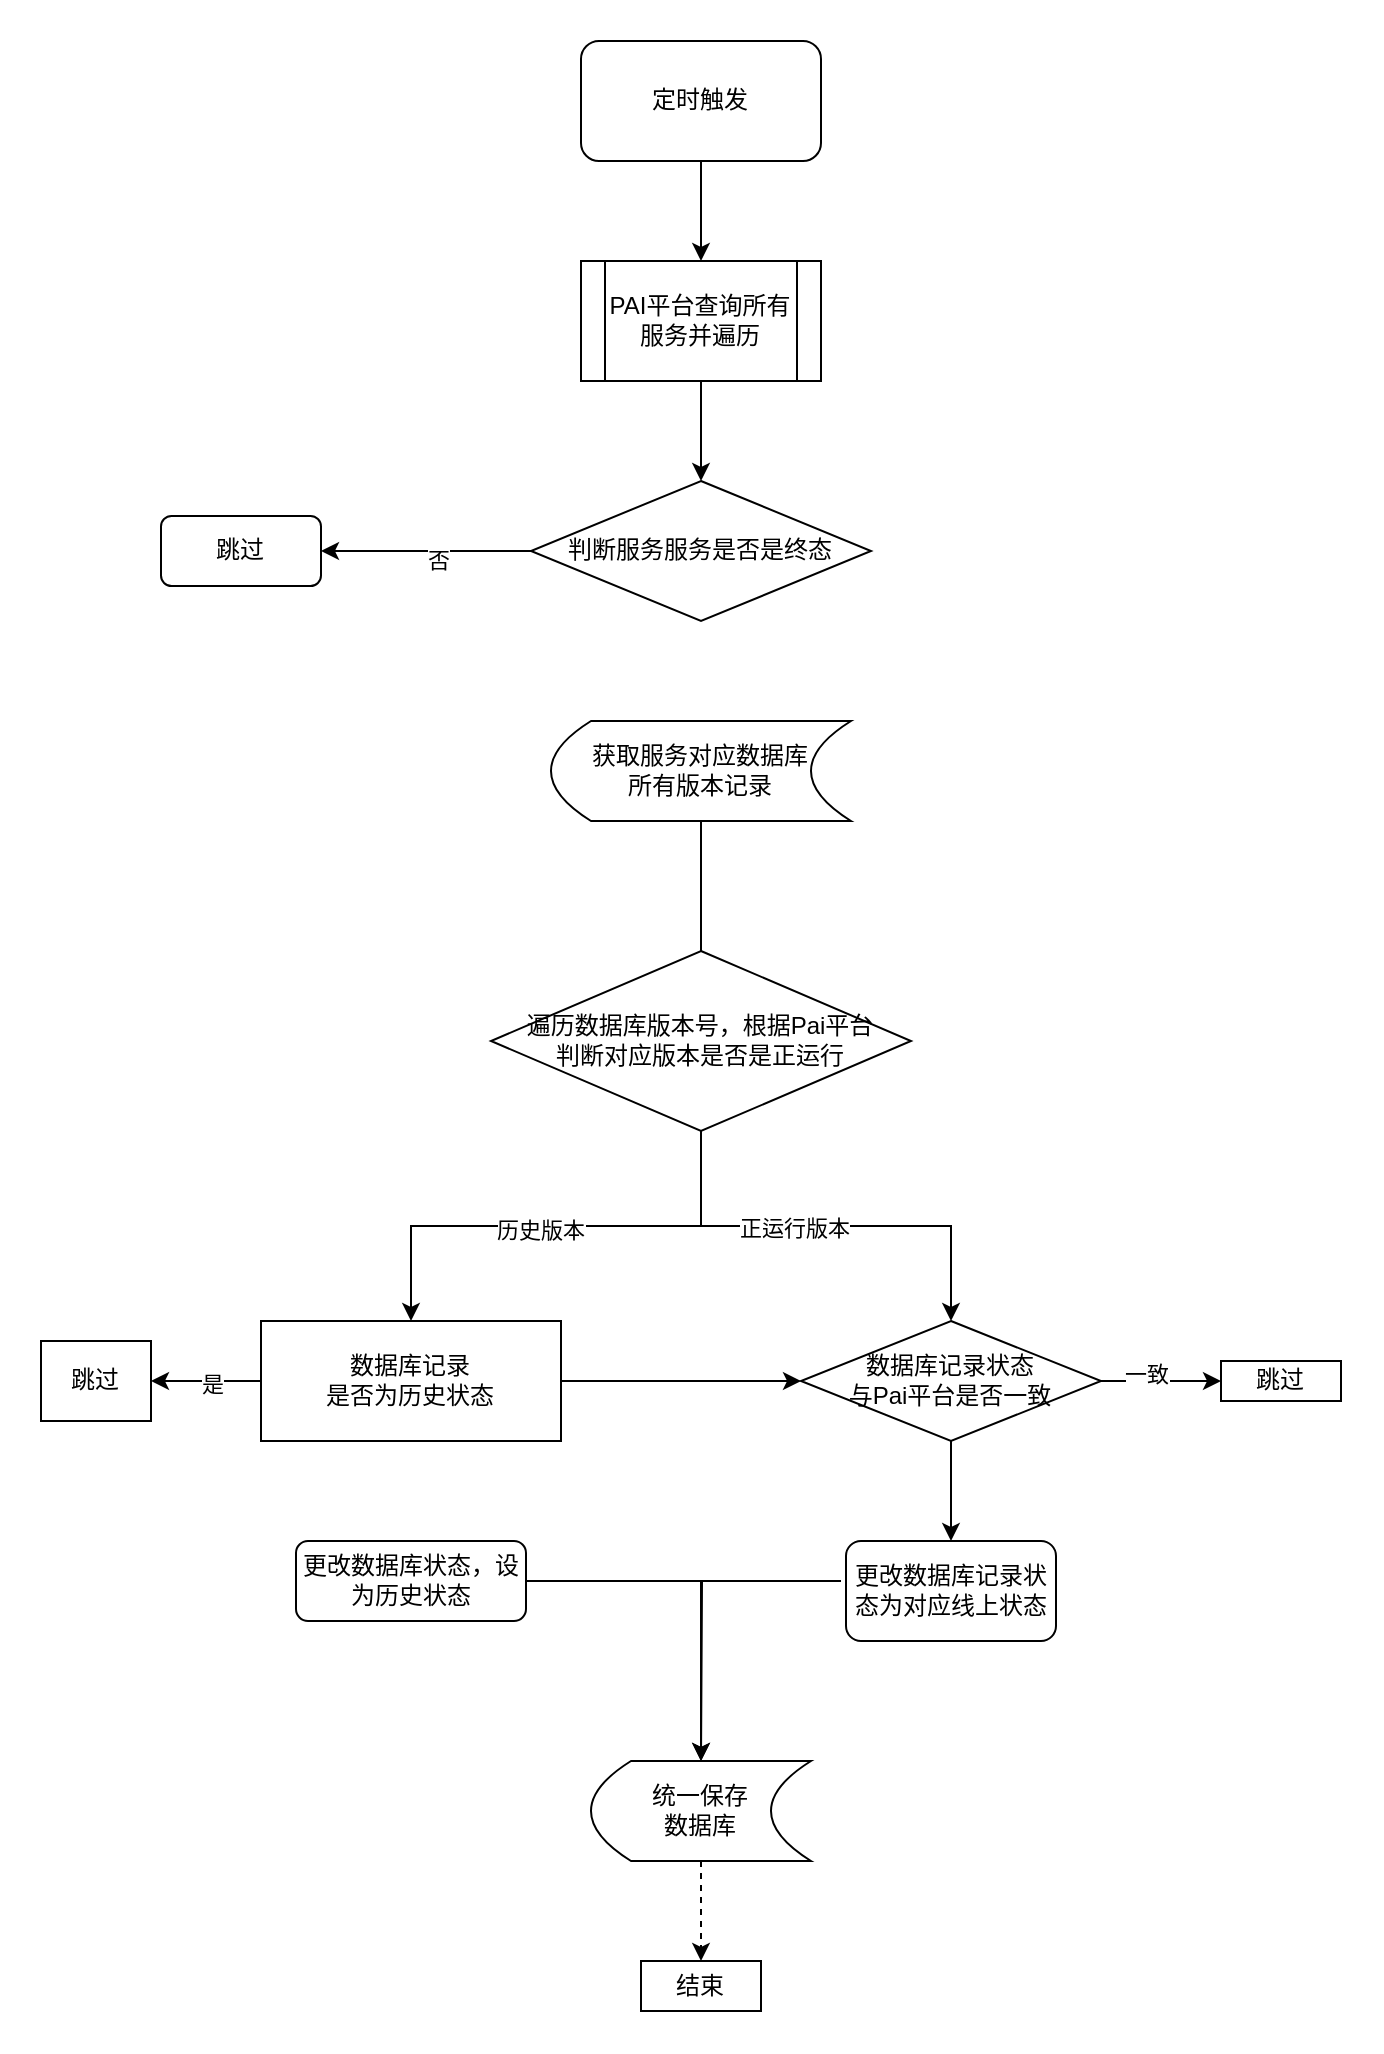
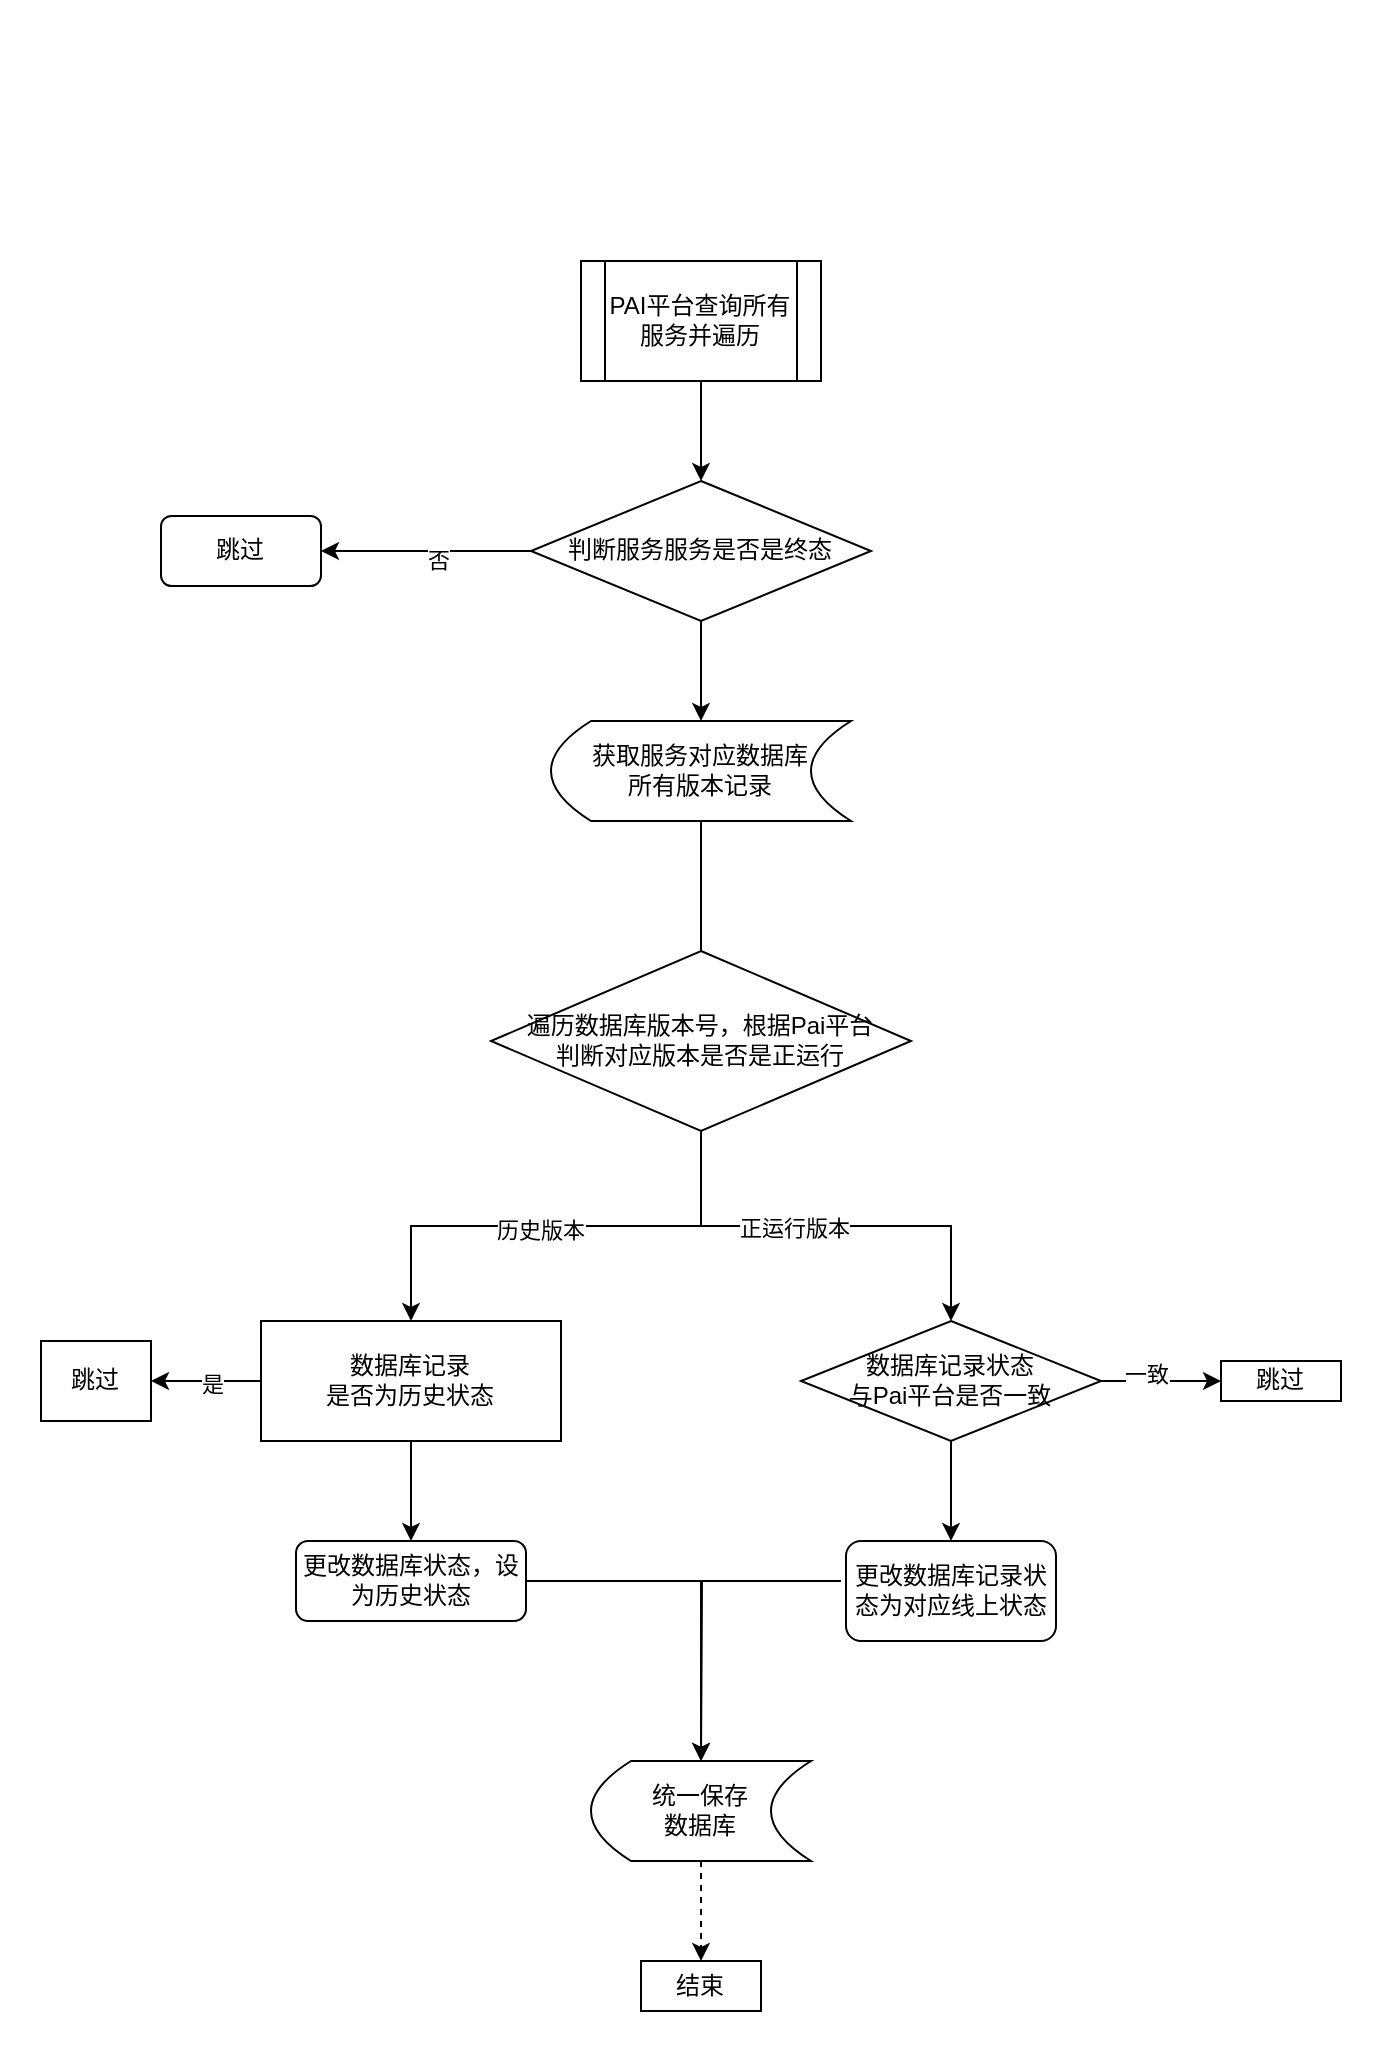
  <mxCell id="0" />
  <mxCell id="1" parent="0" />
- <mxCell id="2" value="" style="edgeStyle=orthogonalEdgeStyle;rounded=0;orthogonalLoop=1;jettySize=auto;html=1;" edge="1" parent="1" source="3" target="5"><mxGeometry relative="1" as="geometry"><mxPoint x="350" y="160" as="targetPoint" /></mxGeometry></mxCell>
- <mxCell id="3" value="定时触发" style="rounded=1;whiteSpace=wrap;html=1;" vertex="1" parent="1"><mxGeometry x="290" y="20" width="120" height="60" as="geometry" /></mxCell>
  <mxCell id="4" value="" style="edgeStyle=orthogonalEdgeStyle;rounded=0;orthogonalLoop=1;jettySize=auto;html=1;" edge="1" parent="1" source="5" target="9"><mxGeometry relative="1" as="geometry" /></mxCell>
  <mxCell id="5" value="PAI平台查询所有服务并遍历" style="shape=process;whiteSpace=wrap;html=1;backgroundOutline=1;" vertex="1" parent="1"><mxGeometry x="290" y="130" width="120" height="60" as="geometry" /></mxCell>
  <mxCell id="6" value="" style="edgeStyle=orthogonalEdgeStyle;rounded=0;orthogonalLoop=1;jettySize=auto;html=1;" edge="1" parent="1" source="9" target="10"><mxGeometry relative="1" as="geometry" /></mxCell>
  <mxCell id="7" value="否" style="edgeLabel;html=1;align=center;verticalAlign=middle;resizable=0;points=[];" vertex="1" connectable="0" parent="6"><mxGeometry x="-0.105" y="4" relative="1" as="geometry"><mxPoint as="offset" /></mxGeometry></mxCell>
+ <mxCell id="8" value="" style="edgeStyle=orthogonalEdgeStyle;rounded=0;orthogonalLoop=1;jettySize=auto;html=1;" edge="1" parent="1" source="9" target="12"><mxGeometry relative="1" as="geometry" /></mxCell>
  <mxCell id="9" value="判断服务服务是否是终态" style="rhombus;whiteSpace=wrap;html=1;" vertex="1" parent="1"><mxGeometry x="265" y="240" width="170" height="70" as="geometry" /></mxCell>
  <mxCell id="10" value="跳过" style="rounded=1;whiteSpace=wrap;html=1;" vertex="1" parent="1"><mxGeometry x="80" y="257.5" width="80" height="35" as="geometry" /></mxCell>
  <mxCell id="11" value="" style="edgeStyle=orthogonalEdgeStyle;rounded=0;orthogonalLoop=1;jettySize=auto;html=1;endArrow=none;" edge="1" parent="1" source="12" target="17"><mxGeometry relative="1" as="geometry" /></mxCell>
  <mxCell id="12" value="获取服务对应数据库&lt;div&gt;所有版本记录&lt;/div&gt;" style="shape=dataStorage;whiteSpace=wrap;html=1;fixedSize=1;" vertex="1" parent="1"><mxGeometry x="275" y="360" width="150" height="50" as="geometry" /></mxCell>
  <mxCell id="13" value="" style="edgeStyle=orthogonalEdgeStyle;rounded=0;orthogonalLoop=1;jettySize=auto;html=1;" edge="1" parent="1" source="17" target="21"><mxGeometry relative="1" as="geometry"><mxPoint x="240" y="652.5" as="targetPoint" /></mxGeometry></mxCell>
  <mxCell id="14" value="历史版本" style="edgeLabel;html=1;align=center;verticalAlign=middle;resizable=0;points=[];" vertex="1" connectable="0" parent="13"><mxGeometry x="0.07" y="2" relative="1" as="geometry"><mxPoint as="offset" /></mxGeometry></mxCell>
  <mxCell id="15" value="" style="edgeStyle=orthogonalEdgeStyle;rounded=0;orthogonalLoop=1;jettySize=auto;html=1;" edge="1" parent="1" source="17" target="28"><mxGeometry relative="1" as="geometry" /></mxCell>
  <mxCell id="16" value="正运行版本" style="edgeLabel;html=1;align=center;verticalAlign=middle;resizable=0;points=[];" vertex="1" connectable="0" parent="15"><mxGeometry x="-0.149" relative="1" as="geometry"><mxPoint y="1" as="offset" /></mxGeometry></mxCell>
  <mxCell id="17" value="遍历数据库版本号，根据Pai平台&lt;div&gt;判断对应版本是否是正运行&lt;/div&gt;" style="rhombus;whiteSpace=wrap;html=1;" vertex="1" parent="1"><mxGeometry x="245" y="475" width="210" height="90" as="geometry" /></mxCell>
  <mxCell id="18" value="" style="edgeStyle=orthogonalEdgeStyle;rounded=0;orthogonalLoop=1;jettySize=auto;html=1;" edge="1" parent="1" source="21" target="22"><mxGeometry relative="1" as="geometry" /></mxCell>
  <mxCell id="19" value="是" style="edgeLabel;html=1;align=center;verticalAlign=middle;resizable=0;points=[];" vertex="1" connectable="0" parent="18"><mxGeometry x="-0.074" y="1" relative="1" as="geometry"><mxPoint as="offset" /></mxGeometry></mxCell>
- <mxCell id="20" value="" style="edgeStyle=orthogonalEdgeStyle;rounded=0;orthogonalLoop=1;jettySize=auto;html=1;" edge="1" parent="1" source="21" target="28"><mxGeometry relative="1" as="geometry" /></mxCell>
+ <mxCell id="20" value="" style="edgeStyle=orthogonalEdgeStyle;rounded=0;orthogonalLoop=1;jettySize=auto;html=1;" edge="1" parent="1" source="21" target="24"><mxGeometry relative="1" as="geometry" /></mxCell>
  <mxCell id="21" value="数据库记录&lt;div&gt;是否为历史状态&lt;/div&gt;" style="whiteSpace=wrap;html=1;rounded=0;" vertex="1" parent="1"><mxGeometry x="130" y="660" width="150" height="60" as="geometry" /></mxCell>
  <mxCell id="22" value="跳过" style="whiteSpace=wrap;html=1;" vertex="1" parent="1"><mxGeometry x="20" y="670" width="55" height="40" as="geometry" /></mxCell>
  <mxCell id="23" value="" style="edgeStyle=orthogonalEdgeStyle;rounded=0;orthogonalLoop=1;jettySize=auto;html=1;" edge="1" parent="1" source="24"><mxGeometry relative="1" as="geometry"><mxPoint x="350" y="880" as="targetPoint" /></mxGeometry></mxCell>
  <mxCell id="24" value="更改数据库状态，设为历史状态" style="rounded=1;whiteSpace=wrap;html=1;" vertex="1" parent="1"><mxGeometry x="147.5" y="770" width="115" height="40" as="geometry" /></mxCell>
  <mxCell id="25" value="" style="edgeStyle=orthogonalEdgeStyle;rounded=0;orthogonalLoop=1;jettySize=auto;html=1;" edge="1" parent="1" source="28" target="29"><mxGeometry relative="1" as="geometry" /></mxCell>
  <mxCell id="26" value="一致" style="edgeLabel;html=1;align=center;verticalAlign=middle;resizable=0;points=[];" vertex="1" connectable="0" parent="25"><mxGeometry x="-0.267" y="4" relative="1" as="geometry"><mxPoint as="offset" /></mxGeometry></mxCell>
  <mxCell id="27" value="" style="edgeStyle=orthogonalEdgeStyle;rounded=0;orthogonalLoop=1;jettySize=auto;html=1;" edge="1" parent="1" source="28" target="30"><mxGeometry relative="1" as="geometry" /></mxCell>
  <mxCell id="28" value="数据库记录状态&lt;div&gt;与Pai平台是否一致&lt;/div&gt;" style="rhombus;whiteSpace=wrap;html=1;" vertex="1" parent="1"><mxGeometry x="400" y="660" width="150" height="60" as="geometry" /></mxCell>
  <mxCell id="29" value="跳过" style="whiteSpace=wrap;html=1;" vertex="1" parent="1"><mxGeometry x="610" y="680" width="60" height="20" as="geometry" /></mxCell>
  <mxCell id="30" value="更改数据库记录状态为对应线上状态" style="rounded=1;whiteSpace=wrap;html=1;" vertex="1" parent="1"><mxGeometry x="422.5" y="770" width="105" height="50" as="geometry" /></mxCell>
  <mxCell id="31" value="" style="endArrow=classic;html=1;rounded=0;entryX=0.5;entryY=0;entryDx=0;entryDy=0;" edge="1" parent="1" target="33"><mxGeometry width="50" height="50" relative="1" as="geometry"><mxPoint x="420" y="790" as="sourcePoint" /><mxPoint x="350" y="880" as="targetPoint" /><Array as="points"><mxPoint x="350" y="790" /></Array></mxGeometry></mxCell>
  <mxCell id="32" value="" style="edgeStyle=orthogonalEdgeStyle;rounded=0;orthogonalLoop=1;jettySize=auto;html=1;dashed=1;" edge="1" parent="1" source="33" target="34"><mxGeometry relative="1" as="geometry" /></mxCell>
  <mxCell id="33" value="统一保存&lt;div&gt;数据库&lt;/div&gt;" style="shape=dataStorage;whiteSpace=wrap;html=1;fixedSize=1;" vertex="1" parent="1"><mxGeometry x="295" y="880" width="110" height="50" as="geometry" /></mxCell>
  <mxCell id="34" value="结束" style="whiteSpace=wrap;html=1;" vertex="1" parent="1"><mxGeometry x="320" y="980" width="60" height="25" as="geometry" /></mxCell>
